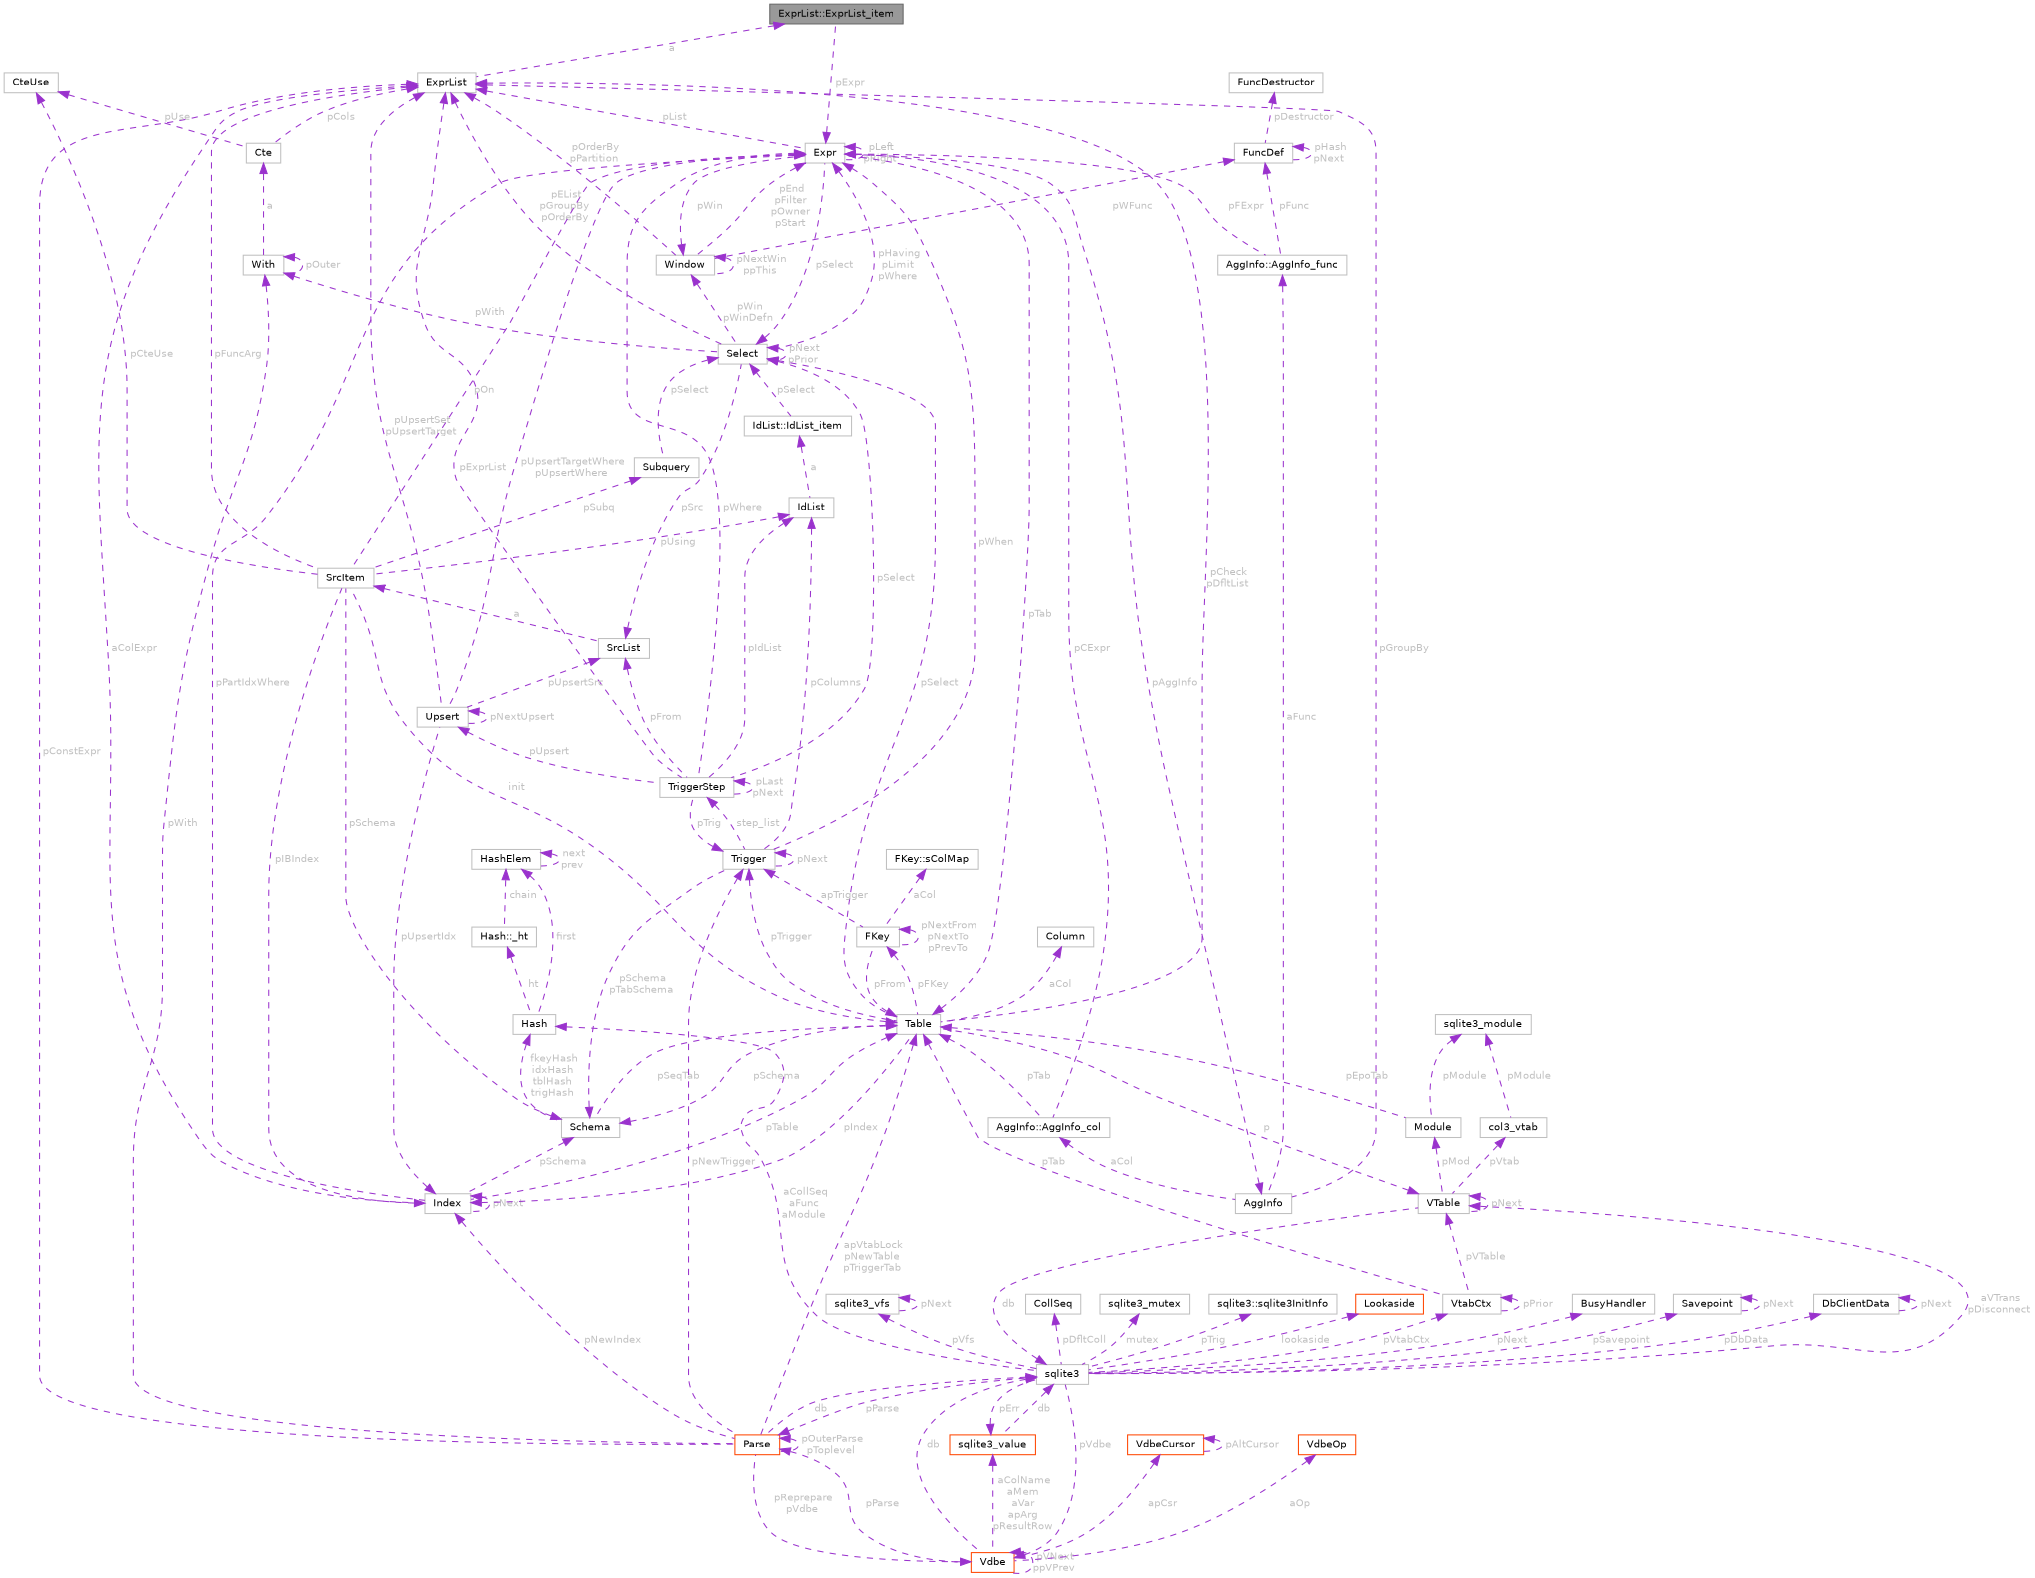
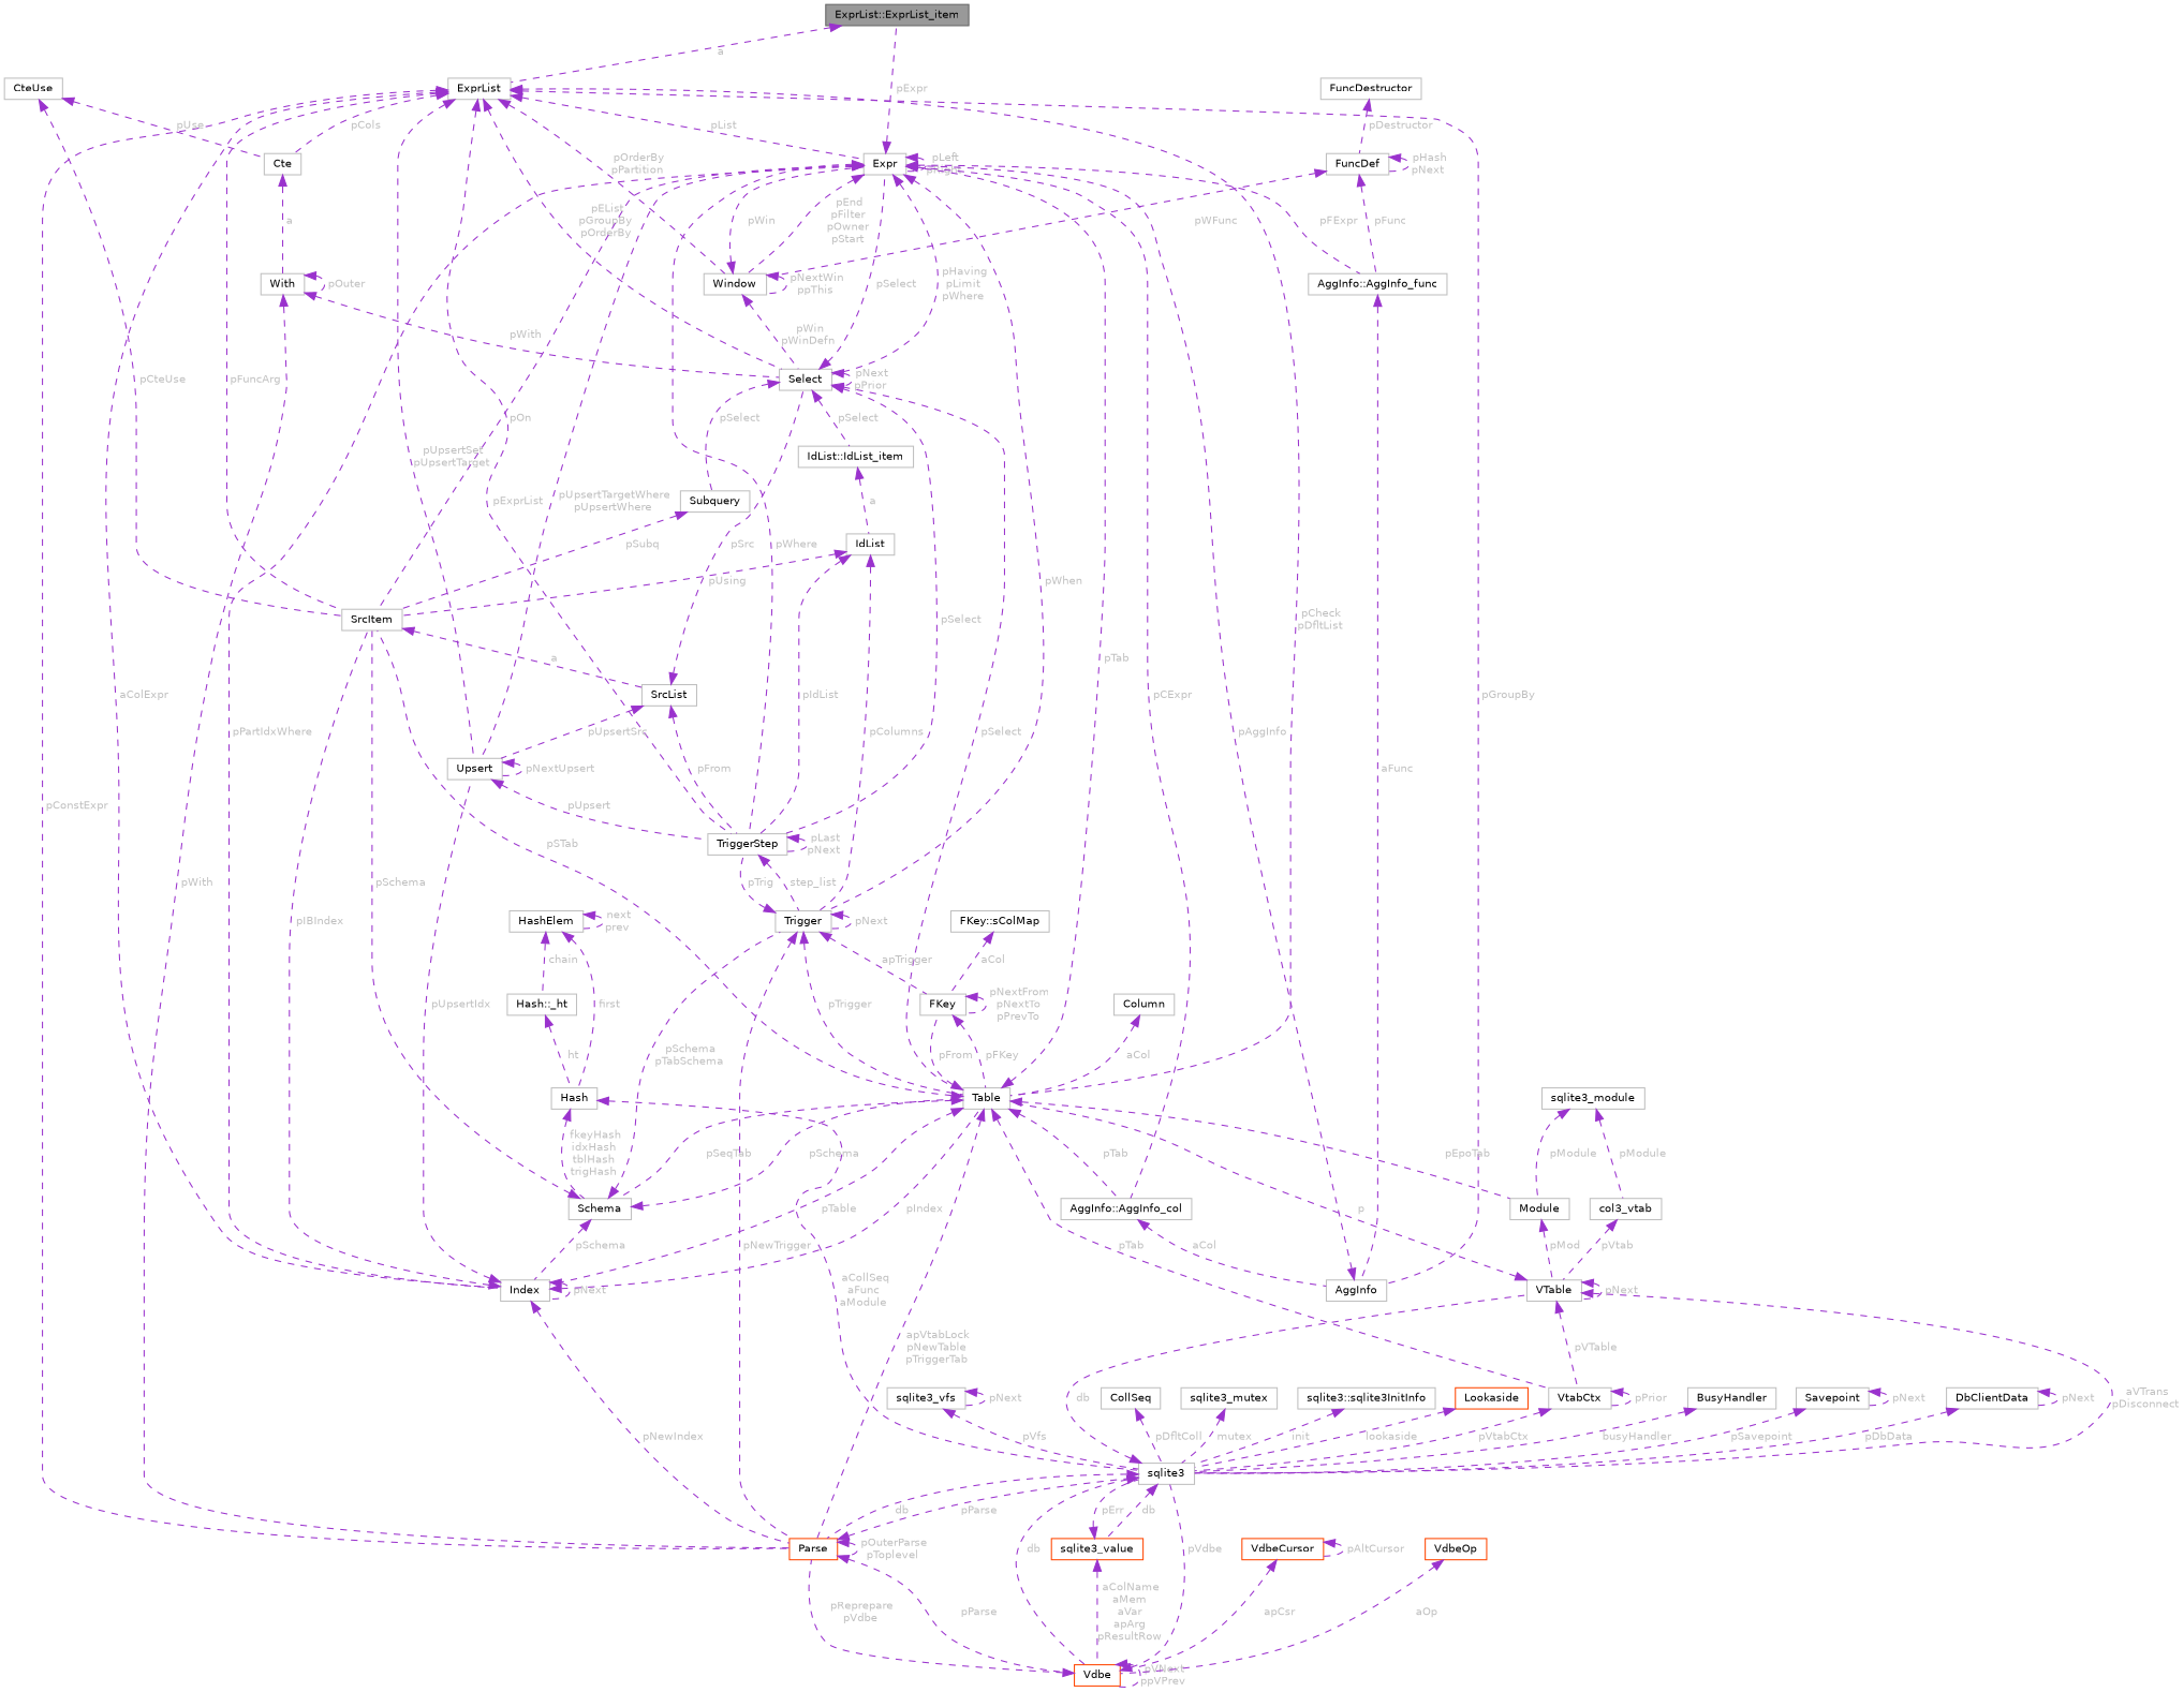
  digraph {
    node [color=grey75 fillcolor=white fontname=Helvetica fontsize=10 shape=box style=filled]
    edge [color=darkorchid3 dir=back fontcolor=grey fontname=Helvetica fontsize=10 labelfontname=Helvetica labelfontsize=10 style=dashed]
    n1 [color=gray40 fillcolor=grey60 fontcolor=black height=0.2 label="ExprList::ExprList_item" width=0.4]
    n2 [height=0.2 label=ExprList width=0.4]
    n3 [height=0.2 label=Expr width=0.4]
    n4 [height=0.2 label=Select width=0.4]
    n5 [height=0.2 label=SrcItem width=0.4]
    n6 [height=0.2 label=Index width=0.4]
    n7 [height=0.2 label=TriggerStep width=0.4]
    n8 [height=0.2 label=Upsert width=0.4]
    n9 [height=0.2 label=Window width=0.4]
    n10 [height=0.2 label=Table width=0.4]
    n11 [color=orangered height=0.2 label=Parse width=0.4]
    n12 [height=0.2 label=Cte width=0.4]
    n13 [height=0.2 label=AggInfo width=0.4]
    n14 [height=0.2 label=Trigger width=0.4]
    n15 [height=0.2 label="AggInfo::AggInfo_col" width=0.4]
    n16 [height=0.2 label="AggInfo::AggInfo_func" width=0.4]
    n17 [height=0.2 label=Subquery width=0.4]
    n18 [height=0.2 label="IdList::IdList_item" width=0.4]
    n19 [height=0.2 label=SrcList width=0.4]
    n20 [height=0.2 label=FKey width=0.4]
    n21 [height=0.2 label=Schema width=0.4]
    n22 [height=0.2 label=VtabCtx width=0.4]
    n23 [height=0.2 label=Module width=0.4]
    n24 [height=0.2 label=sqlite3 width=0.4]
    n25 [color=orangered height=0.2 label=Vdbe width=0.4]
    n26 [height=0.2 label=With width=0.4]
    n27 [height=0.2 label=VTable width=0.4]
    n28 [height=0.2 label=Column width=0.4]
    n29 [height=0.2 label=Hash width=0.4]
    n30 [color=orangered height=0.2 label=sqlite3_value width=0.4]
    n31 [height=0.2 label=HashElem width=0.4]
    n32 [height=0.2 label="Hash::_ht" width=0.4]
    n33 [height=0.2 label=IdList width=0.4]
    n34 [height=0.2 label="FKey::sColMap" width=0.4]
    n35 [height=0.2 label=sqlite3_vfs width=0.4]
    n36 [height=0.2 label=CteUse width=0.4]
    n37 [color=orangered height=0.2 label=VdbeCursor width=0.4]
    n38 [color=orangered height=0.2 label=VdbeOp width=0.4]
    n39 [height=0.2 label=CollSeq width=0.4]
    n40 [height=0.2 label=sqlite3_mutex width=0.4]
    n41 [height=0.2 label="sqlite3::sqlite3InitInfo" width=0.4]
    n42 [color=orangered height=0.2 label=Lookaside width=0.4]
    n43 [height=0.2 label=BusyHandler width=0.4]
    n44 [height=0.2 label=Savepoint width=0.4]
    n45 [height=0.2 label=DbClientData width=0.4]
    n46 [height=0.2 label=sqlite3_module width=0.4]
    n47 [height=0.2 label=col3_vtab width=0.4]
    n48 [height=0.2 label=FuncDef width=0.4]
    n49 [height=0.2 label=FuncDestructor width=0.4]
    n1 -> n2 [label=" a"]
    n2 -> n3 [label=" pList"]
    n2 -> n4 [label=" pEList\npGroupBy\npOrderBy"]
    n2 -> n5 [label=" pFuncArg"]
    n2 -> n6 [label=" aColExpr"]
    n2 -> n7 [label=" pExprList"]
    n2 -> n8 [label=" pUpsertSet\npUpsertTarget"]
    n2 -> n9 [label=" pOrderBy\npPartition"]
    n2 -> n10 [label=" pCheck\npDfltList"]
    n2 -> n11 [label=" pConstExpr"]
    n2 -> n12 [label=" pCols"]
    n2 -> n13 [label=" pGroupBy"]
    n3 -> n1 [label=" pExpr"]
    n3 -> n3 [label=" pLeft\npRight"]
    n3 -> n4 [label=" pHaving\npLimit\npWhere"]
    n3 -> n5 [label=" pOn"]
    n3 -> n6 [label=" pPartIdxWhere"]
    n3 -> n7 [label=" pWhere"]
    n3 -> n8 [label=" pUpsertTargetWhere\npUpsertWhere"]
    n3 -> n9 [label=" pEnd\npFilter\npOwner\npStart"]
    n3 -> n14 [label=" pWhen"]
    n3 -> n15 [label=" pCExpr"]
    n3 -> n16 [label=" pFExpr"]
    n4 -> n3 [label=" pSelect"]
    n4 -> n4 [label=" pNext\npPrior"]
    n4 -> n7 [label=" pSelect"]
    n4 -> n10 [label=" pSelect"]
    n4 -> n17 [label=" pSelect"]
    n4 -> n18 [label=" pSelect"]
    n5 -> n19 [label=" a"]
    n6 -> n5 [label=" pIBIndex"]
    n6 -> n6 [label=" pNext"]
    n6 -> n8 [label=" pUpsertIdx"]
    n6 -> n10 [label=" pIndex"]
    n6 -> n11 [label=" pNewIndex"]
    n7 -> n7 [label=" pLast\npNext"]
    n7 -> n14 [label=" step_list"]
    n8 -> n7 [label=" pUpsert"]
    n8 -> n8 [label=" pNextUpsert"]
    n9 -> n3 [label=" pWin"]
    n9 -> n4 [label=" pWin\npWinDefn"]
    n9 -> n9 [label=" pNextWin\nppThis"]
    n10 -> n3 [label=" pTab"]
-   n10 -> n5 [label=" init"]
+   n10 -> n5 [label=" pSTab"]
    n10 -> n6 [label=" pTable"]
    n10 -> n11 [label=" apVtabLock\npNewTable\npTriggerTab"]
    n10 -> n15 [label=" pTab"]
    n10 -> n20 [label=" pFrom"]
    n10 -> n21 [label=" pSeqTab"]
    n10 -> n22 [label=" pTab"]
    n10 -> n23 [label=" pEpoTab"]
    n11 -> n11 [label=" pOuterParse\npToplevel"]
    n11 -> n24 [label=" pParse"]
    n11 -> n25 [label=" pParse"]
    n12 -> n26 [label=" a"]
    n13 -> n3 [label=" pAggInfo"]
    n14 -> n7 [label=" pTrig"]
    n14 -> n10 [label=" pTrigger"]
    n14 -> n11 [label=" pNewTrigger"]
    n14 -> n14 [label=" pNext"]
    n14 -> n20 [label=" apTrigger"]
    n15 -> n13 [label=" aCol"]
    n16 -> n13 [label=" aFunc"]
    n17 -> n5 [label=" pSubq"]
    n18 -> n33 [label=" a"]
    n19 -> n4 [label=" pSrc"]
    n19 -> n7 [label=" pFrom"]
    n19 -> n8 [label=" pUpsertSrc"]
    n20 -> n10 [label=" pFKey"]
    n20 -> n20 [label=" pNextFrom\npNextTo\npPrevTo"]
    n21 -> n5 [label=" pSchema"]
    n21 -> n6 [label=" pSchema"]
    n21 -> n10 [label=" pSchema"]
    n21 -> n14 [label=" pSchema\npTabSchema"]
    n22 -> n22 [label=" pPrior"]
    n22 -> n24 [label=" pVtabCtx"]
    n23 -> n27 [label=" pMod"]
    n24 -> n11 [label=" db"]
    n24 -> n25 [label=" db"]
    n24 -> n27 [label=" db"]
    n24 -> n30 [label=" db"]
    n25 -> n11 [label=" pReprepare\npVdbe"]
    n25 -> n24 [label=" pVdbe"]
    n25 -> n25 [label=" pVNext\nppVPrev"]
    n26 -> n4 [label=" pWith"]
    n26 -> n11 [label=" pWith"]
    n26 -> n26 [label=" pOuter"]
    n27 -> n10 [label=" p"]
    n27 -> n22 [label=" pVTable"]
    n27 -> n24 [label=" aVTrans\npDisconnect"]
    n27 -> n27 [label=" pNext"]
    n28 -> n10 [label=" aCol"]
    n29 -> n21 [label=" fkeyHash\nidxHash\ntblHash\ntrigHash"]
    n29 -> n24 [label=" aCollSeq\naFunc\naModule"]
    n30 -> n24 [label=" pErr"]
    n30 -> n25 [label=" aColName\naMem\naVar\napArg\npResultRow"]
    n31 -> n29 [label=" first"]
    n31 -> n31 [label=" next\nprev"]
    n31 -> n32 [label=" chain"]
    n32 -> n29 [label=" ht"]
    n33 -> n5 [label=" pUsing"]
    n33 -> n7 [label=" pIdList"]
    n33 -> n14 [label=" pColumns"]
    n34 -> n20 [label=" aCol"]
    n35 -> n24 [label=" pVfs"]
    n35 -> n35 [label=" pNext"]
    n36 -> n5 [label=" pCteUse"]
    n36 -> n12 [label=" pUse"]
    n37 -> n25 [label=" apCsr"]
    n37 -> n37 [label=" pAltCursor"]
    n38 -> n25 [label=" aOp"]
    n39 -> n24 [label=" pDfltColl"]
    n40 -> n24 [label=" mutex"]
-   n41 -> n24 [label=" pTrig"]
+   n41 -> n24 [label=" init"]
    n42 -> n24 [label=" lookaside"]
-   n43 -> n24 [label=" pNext"]
+   n43 -> n24 [label=" busyHandler"]
    n44 -> n24 [label=" pSavepoint"]
    n44 -> n44 [label=" pNext"]
    n45 -> n24 [label=" pDbData"]
    n45 -> n45 [label=" pNext"]
    n46 -> n23 [label=" pModule"]
    n46 -> n47 [label=" pModule"]
    n47 -> n27 [label=" pVtab"]
    n48 -> n9 [label=" pWFunc"]
    n48 -> n16 [label=" pFunc"]
    n48 -> n48 [label=" pHash\npNext"]
    n49 -> n48 [label=" pDestructor"]
  }
